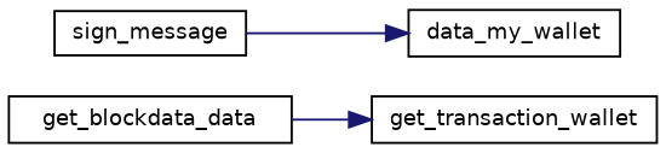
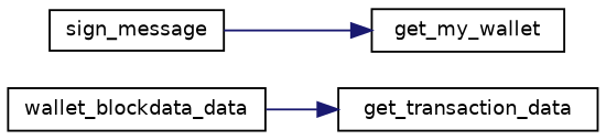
  digraph {
    rankdir=LR
    node [color=black fillcolor=white fontname=Helvetica fontsize=10 shape=record style=filled]
    edge [color=midnightblue fontname=Helvetica fontsize=10 labelfontname=Helvetica labelfontsize=10 style=solid]
-   n1 [height=0.2 label=get_blockdata_data width=0.4]
-   n2 [height=0.2 label=get_transaction_wallet width=0.4]
+   n1 [height=0.2 label=wallet_blockdata_data width=0.4]
+   n2 [height=0.2 label=get_transaction_data width=0.4]
    n3 [height=0.2 label=sign_message width=0.4]
-   n4 [height=0.2 label=data_my_wallet width=0.4]
+   n4 [height=0.2 label=get_my_wallet width=0.4]
    n1 -> n2
    n3 -> n4
  }
